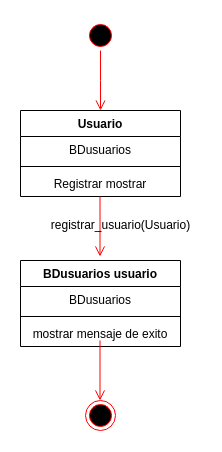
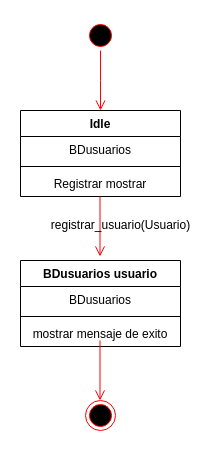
  <mxCell id="0" />
  <mxCell id="1" parent="0" />
  <mxCell id="2" value="" style="ellipse;html=1;shape=startState;fillColor=#000000;strokeColor=#ff0000;" vertex="1" parent="1"><mxGeometry x="85" y="20" width="30" height="30" as="geometry" /></mxCell>
  <mxCell id="3" value="" style="edgeStyle=orthogonalEdgeStyle;html=1;verticalAlign=bottom;endArrow=open;endSize=8;strokeColor=#ff0000;rounded=0;" edge="1" parent="1" source="2"><mxGeometry relative="1" as="geometry"><mxPoint x="100" y="110" as="targetPoint" /></mxGeometry></mxCell>
- <mxCell id="4" value="Usuario" style="swimlane;fontStyle=1;align=center;verticalAlign=top;childLayout=stackLayout;horizontal=1;startSize=26;horizontalStack=0;resizeParent=1;resizeParentMax=0;resizeLast=0;collapsible=1;marginBottom=0;whiteSpace=wrap;html=1;" vertex="1" parent="1"><mxGeometry x="20" y="110" width="160" height="86" as="geometry" /></mxCell>
+ <mxCell id="4" value="Idle" style="swimlane;fontStyle=1;align=center;verticalAlign=top;childLayout=stackLayout;horizontal=1;startSize=26;horizontalStack=0;resizeParent=1;resizeParentMax=0;resizeLast=0;collapsible=1;marginBottom=0;whiteSpace=wrap;html=1;" vertex="1" parent="1"><mxGeometry x="20" y="110" width="160" height="86" as="geometry" /></mxCell>
  <mxCell id="5" value="BDusuarios" style="text;strokeColor=none;fillColor=none;align=center;verticalAlign=top;spacingLeft=4;spacingRight=4;overflow=hidden;rotatable=0;points=[[0,0.5],[1,0.5]];portConstraint=eastwest;whiteSpace=wrap;html=1;" vertex="1" parent="4"><mxGeometry y="26" width="160" height="26" as="geometry" /></mxCell>
  <mxCell id="6" value="" style="line;strokeWidth=1;fillColor=none;align=left;verticalAlign=middle;spacingTop=-1;spacingLeft=3;spacingRight=3;rotatable=0;labelPosition=right;points=[];portConstraint=eastwest;strokeColor=inherit;" vertex="1" parent="4"><mxGeometry y="52" width="160" height="8" as="geometry" /></mxCell>
  <mxCell id="7" value="Registrar mostrar" style="text;strokeColor=none;fillColor=none;align=center;verticalAlign=top;spacingLeft=4;spacingRight=4;overflow=hidden;rotatable=0;points=[[0,0.5],[1,0.5]];portConstraint=eastwest;whiteSpace=wrap;html=1;" vertex="1" parent="4"><mxGeometry y="60" width="160" height="26" as="geometry" /></mxCell>
  <mxCell id="8" value="" style="edgeStyle=orthogonalEdgeStyle;html=1;verticalAlign=bottom;endArrow=open;endSize=8;strokeColor=#ff0000;rounded=0;" edge="1" parent="1"><mxGeometry relative="1" as="geometry"><mxPoint x="99.5" y="256" as="targetPoint" /><mxPoint x="99.5" y="196" as="sourcePoint" /></mxGeometry></mxCell>
  <mxCell id="9" value="BDusuarios usuario" style="swimlane;fontStyle=1;align=center;verticalAlign=top;childLayout=stackLayout;horizontal=1;startSize=26;horizontalStack=0;resizeParent=1;resizeParentMax=0;resizeLast=0;collapsible=1;marginBottom=0;whiteSpace=wrap;html=1;" vertex="1" parent="1"><mxGeometry x="20" y="260" width="160" height="86" as="geometry" /></mxCell>
  <mxCell id="10" value="BDusuarios" style="text;strokeColor=none;fillColor=none;align=center;verticalAlign=top;spacingLeft=4;spacingRight=4;overflow=hidden;rotatable=0;points=[[0,0.5],[1,0.5]];portConstraint=eastwest;whiteSpace=wrap;html=1;" vertex="1" parent="9"><mxGeometry y="26" width="160" height="26" as="geometry" /></mxCell>
  <mxCell id="11" value="" style="line;strokeWidth=1;fillColor=none;align=left;verticalAlign=middle;spacingTop=-1;spacingLeft=3;spacingRight=3;rotatable=0;labelPosition=right;points=[];portConstraint=eastwest;strokeColor=inherit;" vertex="1" parent="9"><mxGeometry y="52" width="160" height="8" as="geometry" /></mxCell>
  <mxCell id="12" value="mostrar mensaje de exito" style="text;strokeColor=none;fillColor=none;align=center;verticalAlign=top;spacingLeft=4;spacingRight=4;overflow=hidden;rotatable=0;points=[[0,0.5],[1,0.5]];portConstraint=eastwest;whiteSpace=wrap;html=1;" vertex="1" parent="9"><mxGeometry y="60" width="160" height="26" as="geometry" /></mxCell>
  <mxCell id="13" value="registrar_usuario(Usuario)" style="text;html=1;align=center;verticalAlign=middle;resizable=0;points=[];autosize=1;strokeColor=none;fillColor=none;" vertex="1" parent="1"><mxGeometry x="40" y="210" width="160" height="30" as="geometry" /></mxCell>
  <mxCell id="14" value="" style="edgeStyle=orthogonalEdgeStyle;html=1;verticalAlign=bottom;endArrow=open;endSize=8;strokeColor=#ff0000;rounded=0;" edge="1" parent="1"><mxGeometry relative="1" as="geometry"><mxPoint x="99.5" y="400" as="targetPoint" /><mxPoint x="99.5" y="340" as="sourcePoint" /></mxGeometry></mxCell>
  <mxCell id="15" value="" style="ellipse;html=1;shape=endState;fillColor=#000000;strokeColor=#ff0000;" vertex="1" parent="1"><mxGeometry x="85" y="400" width="30" height="30" as="geometry" /></mxCell>
